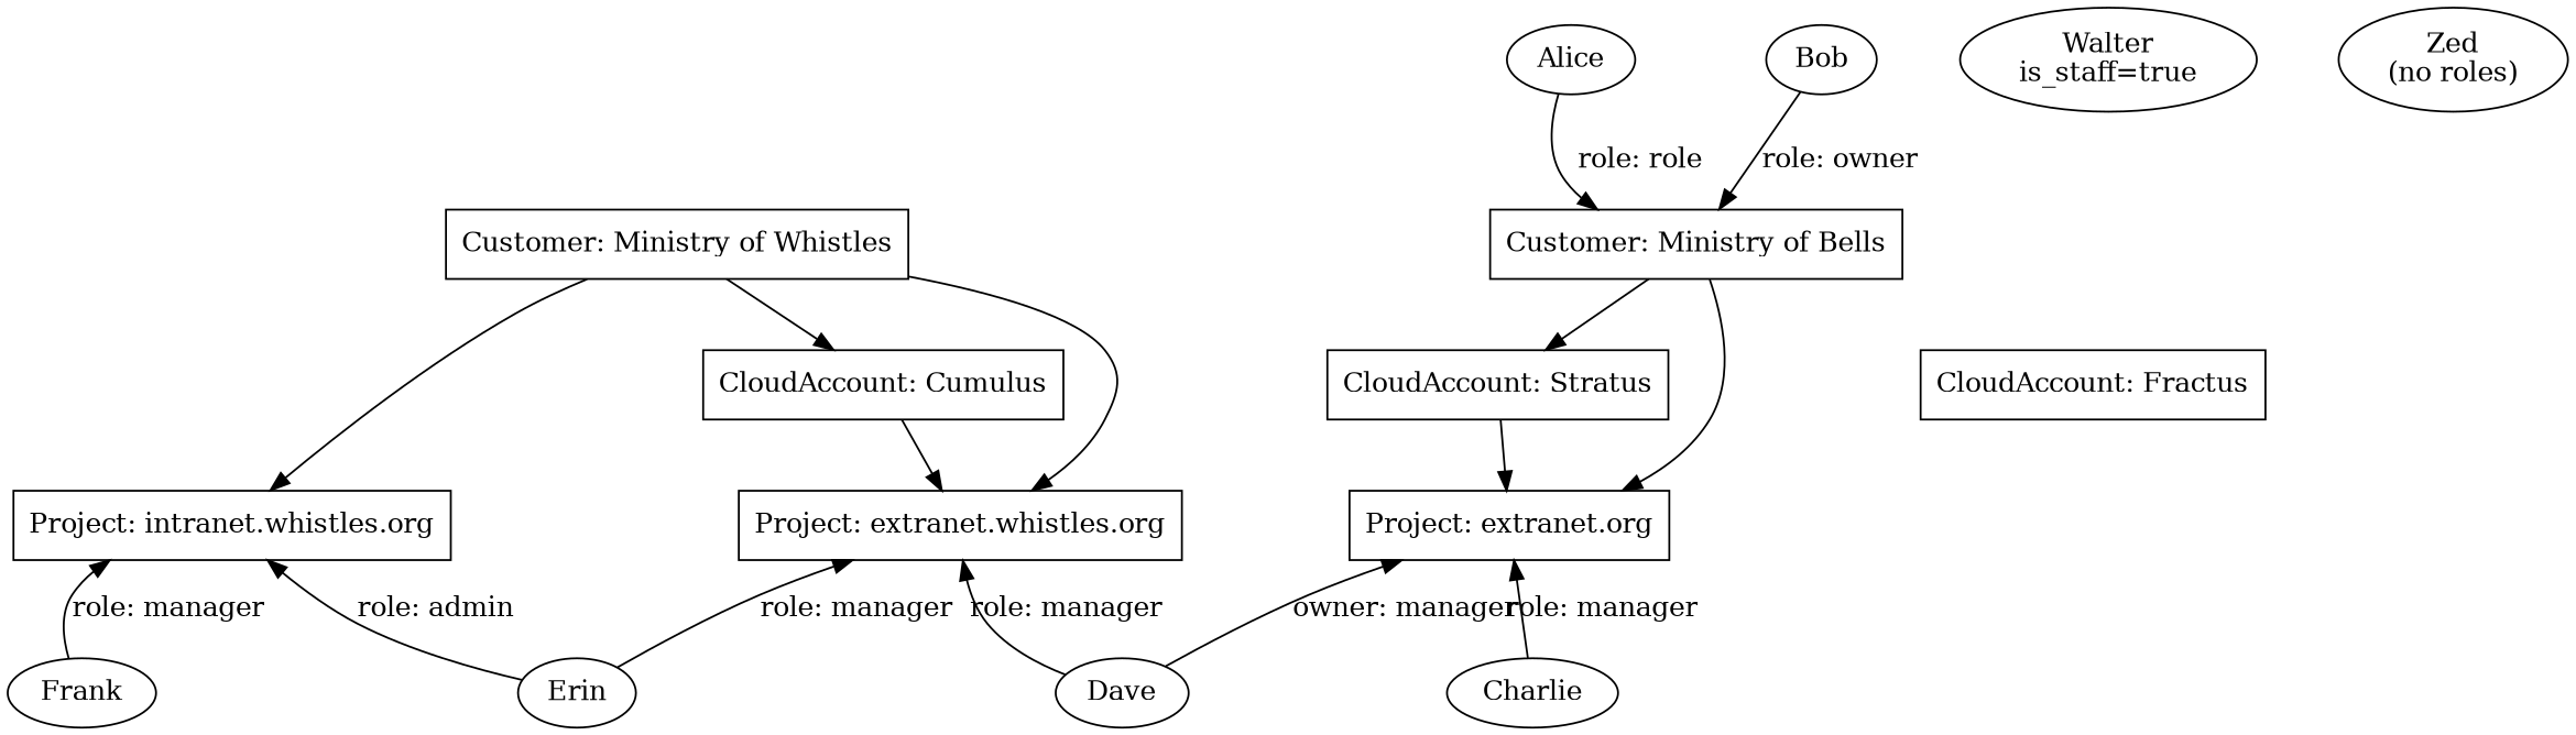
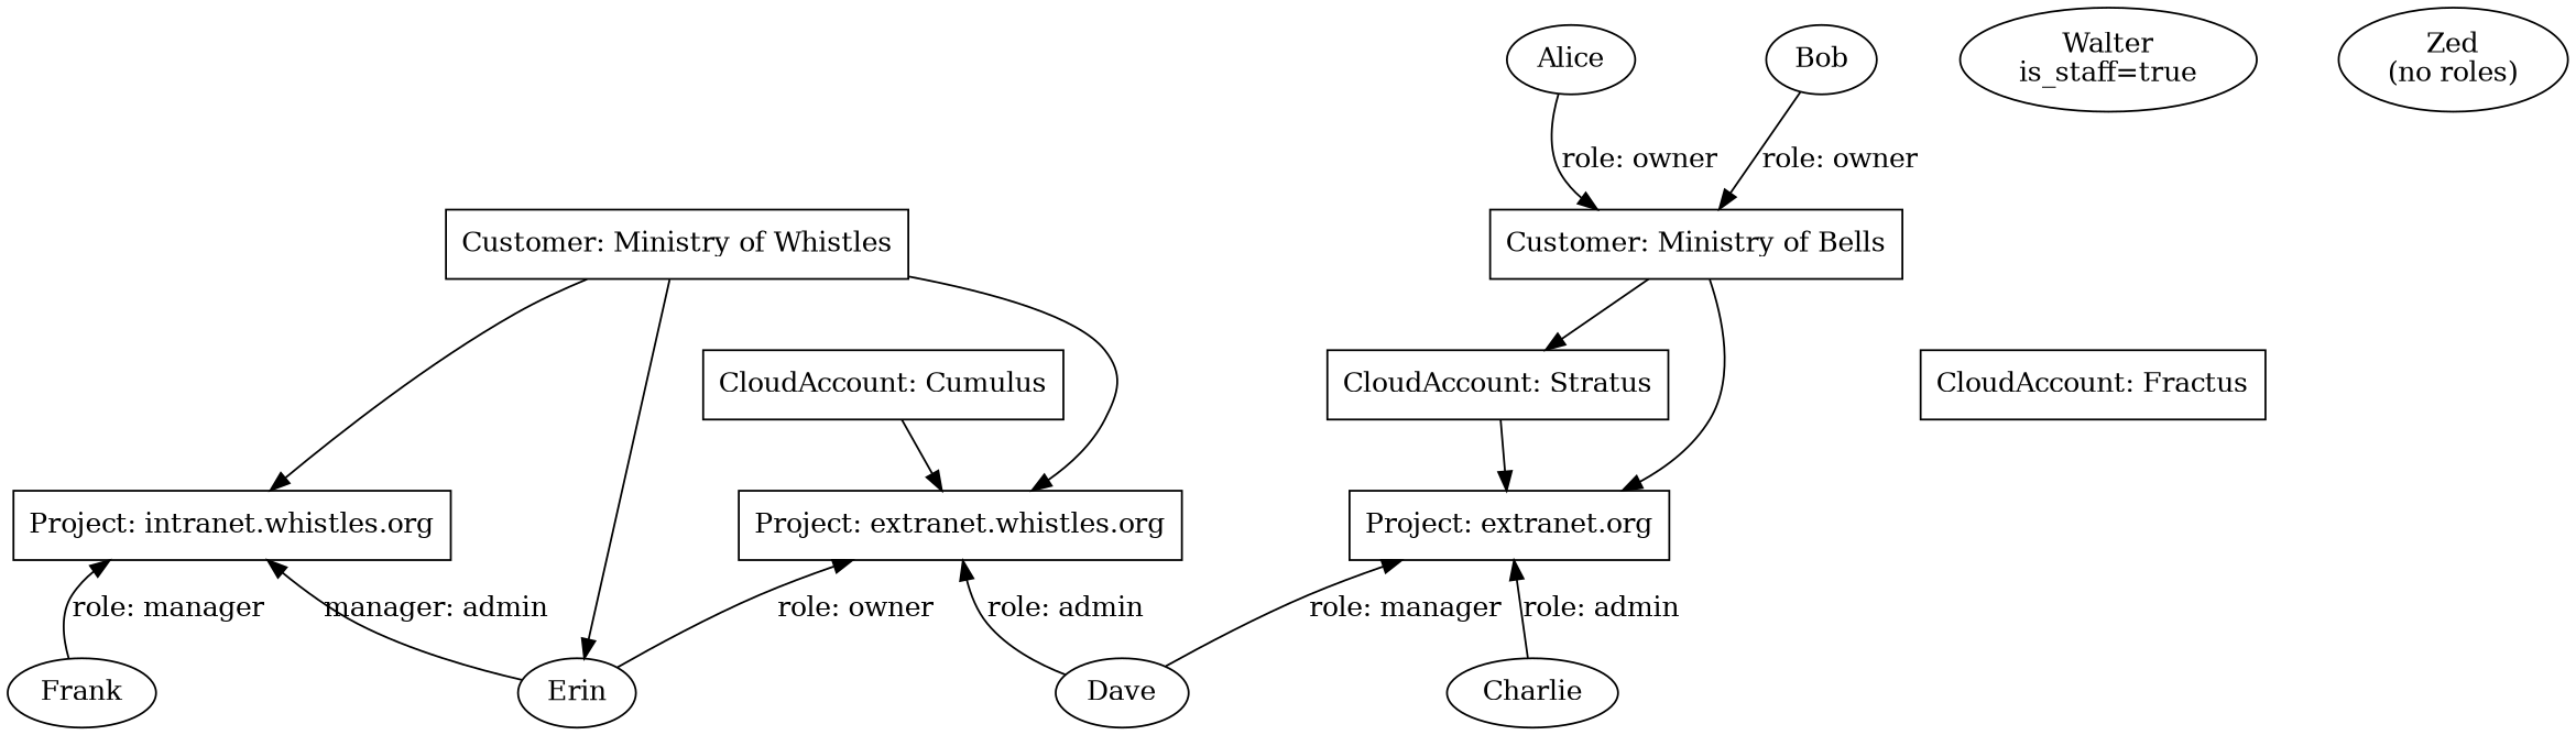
  digraph {
    nodesep=0.6
    node [shape=box]
    n1 [label="CloudAccount: Stratus"]
    n2 [label="CloudAccount: Cumulus"]
    n3 [label="CloudAccount: Fractus"]
    n4 [label="Project: extranet.org"]
    n5 [label="Project: extranet.whistles.org"]
    n6 [label="Project: intranet.whistles.org"]
    Charlie [shape=oval]
    Dave [shape=oval]
    Erin [shape=oval]
    Frank [shape=oval]
    n11 [label="Customer: Ministry of Bells"]
    n12 [label="Customer: Ministry of Whistles"]
    Alice [shape=oval]
    Bob [shape=oval]
    n15 [label="Walter\nis_staff=true" shape=oval]
    n16 [label="Zed\n(no roles)" shape=oval]
    subgraph sub_1 {
      rank=same
      n1
      n2
      n3
    }
    subgraph sub_2 {
      rank=same
      n4
      n5
      n6
    }
    n1 -> n4
    n2 -> n5
-   n4 -> Charlie [dir=back label="role: manager"]
-   n4 -> Dave [dir=back label="owner: manager"]
-   n5 -> Dave [dir=back label="role: manager"]
-   n5 -> Erin [dir=back label="role: manager"]
-   n6 -> Erin [dir=back label="role: admin"]
+   n4 -> Charlie [dir=back label="role: admin"]
+   n4 -> Dave [dir=back label="role: manager"]
+   n5 -> Dave [dir=back label="role: admin"]
+   n5 -> Erin [dir=back label="role: owner"]
+   n6 -> Erin [dir=back label="manager: admin"]
    n6 -> Frank [dir=back label="role: manager"]
    n11 -> n1
    n11 -> n4
-   n12 -> n2
+   n12 -> Erin
    n12 -> n5
    n12 -> n6
-   Alice -> n11 [label="role: role"]
+   Alice -> n11 [label="role: owner"]
    Bob -> n11 [label="role: owner"]
  }
